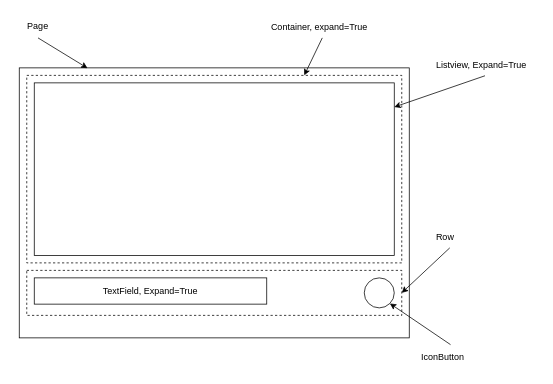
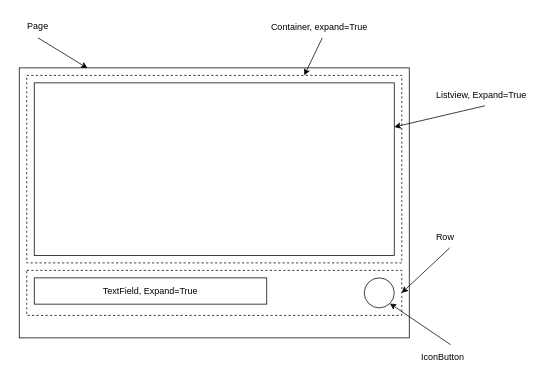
  <mxCell id="0" />
  <mxCell id="1" parent="0" />
  <mxCell id="2" value="" style="rounded=0;whiteSpace=wrap;html=1;" vertex="1" parent="1"><mxGeometry x="25" y="90" width="520" height="360" as="geometry" /></mxCell>
  <mxCell id="3" value="Page" style="text;html=1;strokeColor=none;fillColor=none;align=center;verticalAlign=middle;whiteSpace=wrap;rounded=0;" vertex="1" parent="1"><mxGeometry x="20" y="20" width="60" height="30" as="geometry" /></mxCell>
  <mxCell id="4" value="" style="rounded=0;whiteSpace=wrap;html=1;dashed=1;" vertex="1" parent="1"><mxGeometry x="35" y="100" width="500" height="250" as="geometry" /></mxCell>
  <mxCell id="5" value="" style="endArrow=classic;html=1;rounded=0;exitX=0.5;exitY=1;exitDx=0;exitDy=0;entryX=0.175;entryY=0.001;entryDx=0;entryDy=0;entryPerimeter=0;" edge="1" parent="1" source="3" target="2"><mxGeometry width="50" height="50" relative="1" as="geometry"><mxPoint x="325" y="380" as="sourcePoint" /><mxPoint x="375" y="330" as="targetPoint" /></mxGeometry></mxCell>
  <mxCell id="6" value="Container, expand=True" style="text;strokeColor=none;fillColor=none;align=left;verticalAlign=middle;spacingLeft=4;spacingRight=4;overflow=hidden;points=[[0,0.5],[1,0.5]];portConstraint=eastwest;rotatable=0;" vertex="1" parent="1"><mxGeometry x="355" y="20" width="140" height="30" as="geometry" /></mxCell>
  <mxCell id="7" value="" style="endArrow=classic;html=1;rounded=0;exitX=0.529;exitY=1;exitDx=0;exitDy=0;exitPerimeter=0;" edge="1" parent="1" source="6"><mxGeometry width="50" height="50" relative="1" as="geometry"><mxPoint x="275" y="380" as="sourcePoint" /><mxPoint x="405" y="100" as="targetPoint" /></mxGeometry></mxCell>
  <mxCell id="8" value="" style="rounded=0;whiteSpace=wrap;html=1;" vertex="1" parent="1"><mxGeometry x="45" y="110" width="480" height="230" as="geometry" /></mxCell>
- <mxCell id="9" value="Listview, Expand=True" style="text;strokeColor=none;fillColor=none;align=left;verticalAlign=middle;spacingLeft=4;spacingRight=4;overflow=hidden;points=[[0,0.5],[1,0.5]];portConstraint=eastwest;rotatable=0;" vertex="1" parent="1"><mxGeometry x="575" y="70" width="140" height="30" as="geometry" /></mxCell>
+ <mxCell id="9" value="Listview, Expand=True" style="text;strokeColor=none;fillColor=none;align=left;verticalAlign=middle;spacingLeft=4;spacingRight=4;overflow=hidden;points=[[0,0.5],[1,0.5]];portConstraint=eastwest;rotatable=0;" vertex="1" parent="1"><mxGeometry x="575" y="110" width="140" height="30" as="geometry" /></mxCell>
  <mxCell id="10" value="" style="endArrow=classic;html=1;rounded=0;exitX=0.507;exitY=1.017;exitDx=0;exitDy=0;exitPerimeter=0;" edge="1" parent="1" source="9" target="8"><mxGeometry width="50" height="50" relative="1" as="geometry"><mxPoint x="295" y="560" as="sourcePoint" /><mxPoint x="345" y="510" as="targetPoint" /></mxGeometry></mxCell>
  <mxCell id="11" value="" style="rounded=0;whiteSpace=wrap;html=1;dashed=1;" vertex="1" parent="1"><mxGeometry x="35" y="360" width="500" height="60" as="geometry" /></mxCell>
  <mxCell id="12" value="" style="endArrow=classic;html=1;rounded=0;entryX=1;entryY=0.5;entryDx=0;entryDy=0;" edge="1" parent="1" source="13" target="11"><mxGeometry width="50" height="50" relative="1" as="geometry"><mxPoint x="585" y="440" as="sourcePoint" /><mxPoint x="645" y="450" as="targetPoint" /></mxGeometry></mxCell>
  <mxCell id="13" value="Row" style="text;strokeColor=none;fillColor=none;align=left;verticalAlign=middle;spacingLeft=4;spacingRight=4;overflow=hidden;points=[[0,0.5],[1,0.5]];portConstraint=eastwest;rotatable=0;dashed=1;" vertex="1" parent="1"><mxGeometry x="575" y="300" width="80" height="30" as="geometry" /></mxCell>
  <mxCell id="14" value="" style="ellipse;whiteSpace=wrap;html=1;aspect=fixed;" vertex="1" parent="1"><mxGeometry x="485" y="370" width="40" height="40" as="geometry" /></mxCell>
  <mxCell id="15" value="" style="endArrow=classic;html=1;rounded=0;entryX=1;entryY=1;entryDx=0;entryDy=0;exitX=0.563;exitY=-0.033;exitDx=0;exitDy=0;exitPerimeter=0;" edge="1" parent="1" source="16" target="14"><mxGeometry width="50" height="50" relative="1" as="geometry"><mxPoint x="585" y="430" as="sourcePoint" /><mxPoint x="675" y="440" as="targetPoint" /></mxGeometry></mxCell>
  <mxCell id="16" value="IconButton" style="text;strokeColor=none;fillColor=none;align=left;verticalAlign=middle;spacingLeft=4;spacingRight=4;overflow=hidden;points=[[0,0.5],[1,0.5]];portConstraint=eastwest;rotatable=0;" vertex="1" parent="1"><mxGeometry x="555" y="460" width="80" height="30" as="geometry" /></mxCell>
  <mxCell id="17" value="TextField, Expand=True" style="rounded=0;whiteSpace=wrap;html=1;" vertex="1" parent="1"><mxGeometry x="45" y="370" width="310" height="35" as="geometry" /></mxCell>
